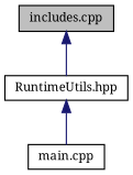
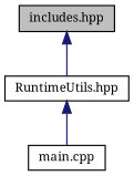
  digraph {
    fontname="Noto Serif"
    node [color=black fillcolor=white fontname="Noto Serif" fontsize=10 shape=record style=filled]
    edge [color=midnightblue dir=back fontname="Noto Serif" fontsize=10 labelfontname=Helvetica labelfontsize=10 style=solid]
-   n1 [fillcolor=grey75 fontcolor=black height=0.2 label="includes.cpp" width=0.4]
+   n1 [fillcolor=grey75 fontcolor=black height=0.2 label="includes.hpp" width=0.4]
    n2 [height=0.2 label="RuntimeUtils.hpp" width=0.4]
    n3 [height=0.2 label="main.cpp" width=0.4]
    n1 -> n2
    n2 -> n3
  }
